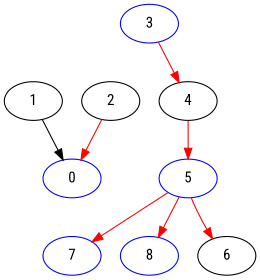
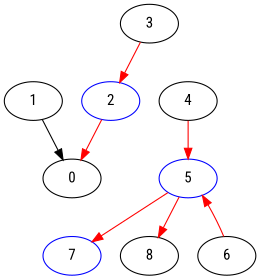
  digraph {
    fontname="Roboto Condensed"
    node [color=black fontname="Roboto Condensed"]
    edge [color=red fontname="Roboto Condensed"]
-   n1 [color=blue label=0]
-   n2 [color=blue label=3]
+   n1 [label=0]
+   n2 [label=3]
    n3 [label=4]
    n4 [label=1]
-   n5 [label=2]
+   n5 [color=blue label=2]
    n6 [color=blue label=7]
-   n7 [color=blue label=8]
+   n7 [label=8]
    n8 [color=blue label=5]
    n9 [label=6]
-   n2 -> n3
+   n2 -> n5
    n3 -> n8
    n4 -> n1 [color=black]
    n5 -> n1
    n8 -> n6
    n8 -> n7
-   n8 -> n9
+   n9 -> n8
  }
